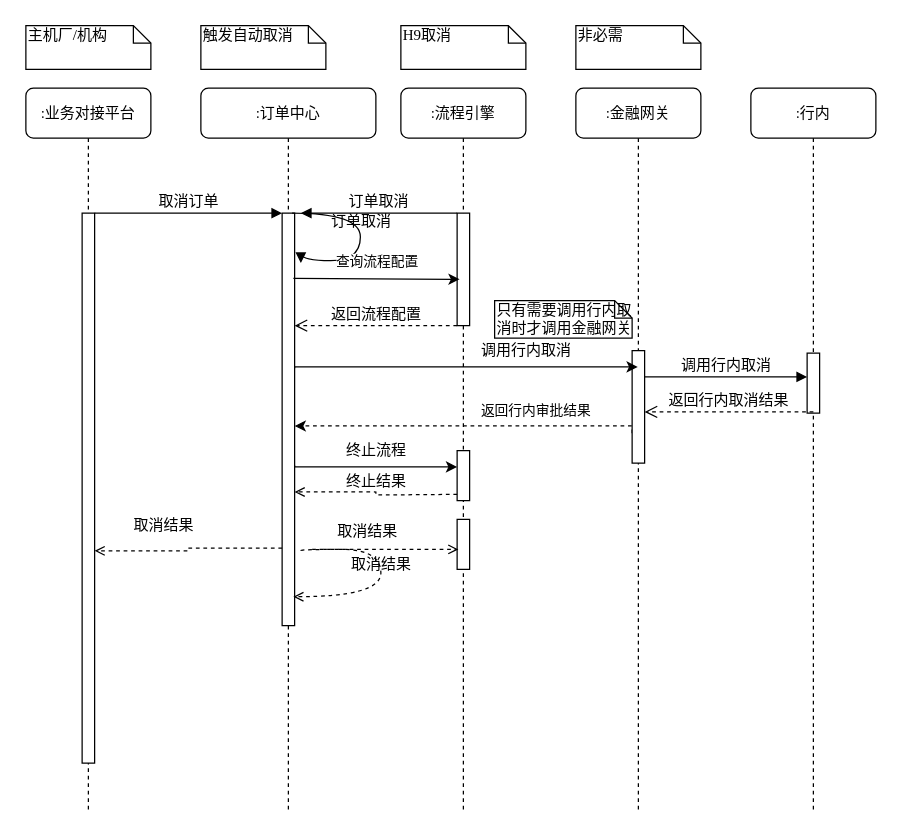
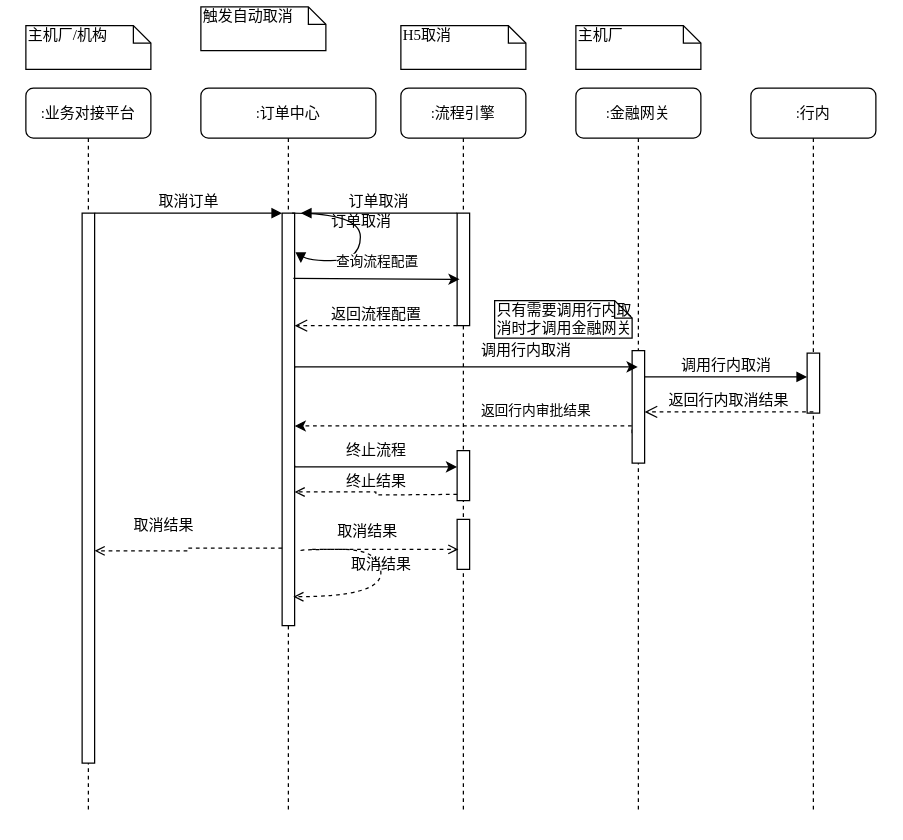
  <mxCell id="0" />
  <mxCell id="1" parent="0" />
  <mxCell id="2" value=":订单中心" style="shape=umlLifeline;perimeter=lifelinePerimeter;whiteSpace=wrap;html=1;container=1;collapsible=0;recursiveResize=0;outlineConnect=0;rounded=1;shadow=0;comic=0;labelBackgroundColor=none;strokeWidth=1;fontFamily=Verdana;fontSize=12;align=center;" parent="1" vertex="1"><mxGeometry x="160" y="70" width="140" height="580" as="geometry" /></mxCell>
  <mxCell id="3" value="" style="html=1;points=[];perimeter=orthogonalPerimeter;rounded=0;shadow=0;comic=0;labelBackgroundColor=none;strokeWidth=1;fontFamily=Verdana;fontSize=12;align=center;" parent="2" vertex="1"><mxGeometry x="65" y="100" width="10" height="330" as="geometry" /></mxCell>
  <mxCell id="4" value="取消结果" style="text;html=1;align=center;verticalAlign=middle;resizable=0;points=[];autosize=1;strokeColor=none;fillColor=none;" vertex="1" parent="2"><mxGeometry x="98" y="340" width="70" height="30" as="geometry" /></mxCell>
  <mxCell id="5" value=":流程引擎" style="shape=umlLifeline;perimeter=lifelinePerimeter;whiteSpace=wrap;html=1;container=1;collapsible=0;recursiveResize=0;outlineConnect=0;rounded=1;shadow=0;comic=0;labelBackgroundColor=none;strokeWidth=1;fontFamily=Verdana;fontSize=12;align=center;" parent="1" vertex="1"><mxGeometry x="320" y="70" width="100" height="580" as="geometry" /></mxCell>
  <mxCell id="6" value="" style="html=1;points=[];perimeter=orthogonalPerimeter;rounded=0;shadow=0;comic=0;labelBackgroundColor=none;strokeWidth=1;fontFamily=Verdana;fontSize=12;align=center;" parent="5" vertex="1"><mxGeometry x="45" y="100" width="10" height="90" as="geometry" /></mxCell>
  <mxCell id="7" value="" style="html=1;points=[];perimeter=orthogonalPerimeter;rounded=0;shadow=0;comic=0;labelBackgroundColor=none;strokeWidth=1;fontFamily=Verdana;fontSize=12;align=center;" vertex="1" parent="5"><mxGeometry x="45" y="290" width="10" height="40" as="geometry" /></mxCell>
  <mxCell id="8" value="" style="html=1;points=[];perimeter=orthogonalPerimeter;rounded=0;shadow=0;comic=0;labelBackgroundColor=none;strokeWidth=1;fontFamily=Verdana;fontSize=12;align=center;" vertex="1" parent="5"><mxGeometry x="45" y="345" width="10" height="40" as="geometry" /></mxCell>
  <mxCell id="9" value=":金融网关" style="shape=umlLifeline;perimeter=lifelinePerimeter;whiteSpace=wrap;html=1;container=1;collapsible=0;recursiveResize=0;outlineConnect=0;rounded=1;shadow=0;comic=0;labelBackgroundColor=none;strokeWidth=1;fontFamily=Verdana;fontSize=12;align=center;" parent="1" vertex="1"><mxGeometry x="460" y="70" width="100" height="580" as="geometry" /></mxCell>
  <mxCell id="10" value="只有需要调用行内取消时才调用金融网关" style="shape=note;whiteSpace=wrap;html=1;size=14;verticalAlign=top;align=left;spacingTop=-6;rounded=0;shadow=0;comic=0;labelBackgroundColor=none;strokeWidth=1;fontFamily=Verdana;fontSize=12" vertex="1" parent="9"><mxGeometry x="-65" y="170" width="110" height="30" as="geometry" /></mxCell>
  <mxCell id="11" value=":行内" style="shape=umlLifeline;perimeter=lifelinePerimeter;whiteSpace=wrap;html=1;container=1;collapsible=0;recursiveResize=0;outlineConnect=0;rounded=1;shadow=0;comic=0;labelBackgroundColor=none;strokeWidth=1;fontFamily=Verdana;fontSize=12;align=center;" parent="1" vertex="1"><mxGeometry x="600" y="70" width="100" height="580" as="geometry" /></mxCell>
  <mxCell id="12" value=":业务对接平台" style="shape=umlLifeline;perimeter=lifelinePerimeter;whiteSpace=wrap;html=1;container=1;collapsible=0;recursiveResize=0;outlineConnect=0;rounded=1;shadow=0;comic=0;labelBackgroundColor=none;strokeWidth=1;fontFamily=Verdana;fontSize=12;align=center;" parent="1" vertex="1"><mxGeometry x="20" y="70" width="100" height="580" as="geometry" /></mxCell>
  <mxCell id="13" value="" style="html=1;points=[];perimeter=orthogonalPerimeter;rounded=0;shadow=0;comic=0;labelBackgroundColor=none;strokeWidth=1;fontFamily=Verdana;fontSize=12;align=center;" parent="12" vertex="1"><mxGeometry x="45" y="100" width="10" height="440" as="geometry" /></mxCell>
  <mxCell id="14" value="" style="edgeStyle=orthogonalEdgeStyle;rounded=0;orthogonalLoop=1;jettySize=auto;html=1;entryX=0.536;entryY=0.466;entryDx=0;entryDy=0;entryPerimeter=0;dashed=1;" edge="1" parent="1" target="2"><mxGeometry relative="1" as="geometry"><mxPoint x="505" y="346.02" as="sourcePoint" /><mxPoint x="241" y="346.02" as="targetPoint" /><Array as="points"><mxPoint x="505" y="340" /></Array></mxGeometry></mxCell>
  <mxCell id="15" value="返回行内审批结果" style="edgeLabel;html=1;align=center;verticalAlign=middle;resizable=0;points=[];" vertex="1" connectable="0" parent="14"><mxGeometry x="-0.295" y="-3" relative="1" as="geometry"><mxPoint x="14" y="-10" as="offset" /></mxGeometry></mxCell>
  <mxCell id="16" value="" style="html=1;points=[];perimeter=orthogonalPerimeter;rounded=0;shadow=0;comic=0;labelBackgroundColor=none;strokeWidth=1;fontFamily=Verdana;fontSize=12;align=center;" parent="1" vertex="1"><mxGeometry x="505" y="280" width="10" height="90" as="geometry" /></mxCell>
  <mxCell id="17" value="订单取消" style="html=1;verticalAlign=bottom;endArrow=block;labelBackgroundColor=none;fontFamily=Verdana;fontSize=12;edgeStyle=elbowEdgeStyle;elbow=vertical;" parent="1" edge="1"><mxGeometry relative="1" as="geometry"><mxPoint x="365" y="170" as="sourcePoint" /><Array as="points"><mxPoint x="360" y="170" /></Array><mxPoint x="240" y="170" as="targetPoint" /></mxGeometry></mxCell>
  <mxCell id="18" value="" style="html=1;points=[];perimeter=orthogonalPerimeter;rounded=0;shadow=0;comic=0;labelBackgroundColor=none;strokeWidth=1;fontFamily=Verdana;fontSize=12;align=center;" parent="1" vertex="1"><mxGeometry x="645" y="282" width="10" height="48" as="geometry" /></mxCell>
  <mxCell id="19" value="调用行内取消" style="html=1;verticalAlign=bottom;endArrow=block;entryX=0;entryY=0;labelBackgroundColor=none;fontFamily=Verdana;fontSize=12;edgeStyle=elbowEdgeStyle;elbow=vertical;" parent="1" edge="1"><mxGeometry relative="1" as="geometry"><mxPoint x="515" y="301" as="sourcePoint" /><mxPoint x="645" y="301" as="targetPoint" /><Array as="points"><mxPoint x="570" y="301" /></Array></mxGeometry></mxCell>
  <mxCell id="20" value="返回行内取消结果" style="html=1;verticalAlign=bottom;endArrow=open;dashed=1;endSize=8;labelBackgroundColor=none;fontFamily=Verdana;fontSize=12;edgeStyle=elbowEdgeStyle;elbow=vertical;" parent="1" edge="1"><mxGeometry relative="1" as="geometry"><mxPoint x="515" y="329" as="targetPoint" /><Array as="points"><mxPoint x="590" y="329" /><mxPoint x="620" y="329" /></Array><mxPoint x="650" y="329" as="sourcePoint" /></mxGeometry></mxCell>
  <mxCell id="21" value="取消订单" style="html=1;verticalAlign=bottom;endArrow=block;entryX=0;entryY=0;labelBackgroundColor=none;fontFamily=Verdana;fontSize=12;edgeStyle=elbowEdgeStyle;elbow=vertical;" parent="1" source="13" target="3" edge="1"><mxGeometry relative="1" as="geometry"><mxPoint x="140" y="180" as="sourcePoint" /></mxGeometry></mxCell>
  <mxCell id="22" value="主机厂/机构" style="shape=note;whiteSpace=wrap;html=1;size=14;verticalAlign=top;align=left;spacingTop=-6;rounded=0;shadow=0;comic=0;labelBackgroundColor=none;strokeWidth=1;fontFamily=Verdana;fontSize=12" parent="1" vertex="1"><mxGeometry x="20" y="20" width="100" height="35" as="geometry" /></mxCell>
- <mxCell id="23" value="触发自动取消" style="shape=note;whiteSpace=wrap;html=1;size=14;verticalAlign=top;align=left;spacingTop=-6;rounded=0;shadow=0;comic=0;labelBackgroundColor=none;strokeWidth=1;fontFamily=Verdana;fontSize=12" parent="1" vertex="1"><mxGeometry x="160" y="20" width="100" height="35" as="geometry" /></mxCell>
- <mxCell id="24" value="H9取消" style="shape=note;whiteSpace=wrap;html=1;size=14;verticalAlign=top;align=left;spacingTop=-6;rounded=0;shadow=0;comic=0;labelBackgroundColor=none;strokeWidth=1;fontFamily=Verdana;fontSize=12" parent="1" vertex="1"><mxGeometry x="320" y="20" width="100" height="35" as="geometry" /></mxCell>
- <mxCell id="25" value="非必需" style="shape=note;whiteSpace=wrap;html=1;size=14;verticalAlign=top;align=left;spacingTop=-6;rounded=0;shadow=0;comic=0;labelBackgroundColor=none;strokeWidth=1;fontFamily=Verdana;fontSize=12" parent="1" vertex="1"><mxGeometry x="460" y="20" width="100" height="35" as="geometry" /></mxCell>
+ <mxCell id="23" value="触发自动取消" style="shape=note;whiteSpace=wrap;html=1;size=14;verticalAlign=top;align=left;spacingTop=-6;rounded=0;shadow=0;comic=0;labelBackgroundColor=none;strokeWidth=1;fontFamily=Verdana;fontSize=12" parent="1" vertex="1"><mxGeometry x="160" y="5" width="100" height="35" as="geometry" /></mxCell>
+ <mxCell id="24" value="H5取消" style="shape=note;whiteSpace=wrap;html=1;size=14;verticalAlign=top;align=left;spacingTop=-6;rounded=0;shadow=0;comic=0;labelBackgroundColor=none;strokeWidth=1;fontFamily=Verdana;fontSize=12" parent="1" vertex="1"><mxGeometry x="320" y="20" width="100" height="35" as="geometry" /></mxCell>
+ <mxCell id="25" value="主机厂" style="shape=note;whiteSpace=wrap;html=1;size=14;verticalAlign=top;align=left;spacingTop=-6;rounded=0;shadow=0;comic=0;labelBackgroundColor=none;strokeWidth=1;fontFamily=Verdana;fontSize=12" parent="1" vertex="1"><mxGeometry x="460" y="20" width="100" height="35" as="geometry" /></mxCell>
  <mxCell id="26" value="订单取消" style="html=1;verticalAlign=bottom;endArrow=block;labelBackgroundColor=none;fontFamily=Verdana;fontSize=12;elbow=vertical;edgeStyle=orthogonalEdgeStyle;curved=1;exitX=1.038;exitY=0.345;exitPerimeter=0;" edge="1" parent="1"><mxGeometry relative="1" as="geometry"><mxPoint x="233" y="170.08" as="sourcePoint" /><mxPoint x="240" y="210" as="targetPoint" /><Array as="points"><mxPoint x="287.62" y="169.98" /><mxPoint x="287.62" y="207.98" /></Array></mxGeometry></mxCell>
  <mxCell id="27" value="" style="endArrow=classic;html=1;rounded=0;entryX=0.2;entryY=0.268;entryDx=0;entryDy=0;entryPerimeter=0;exitX=0.9;exitY=0.158;exitDx=0;exitDy=0;exitPerimeter=0;" edge="1" parent="1" source="3"><mxGeometry relative="1" as="geometry"><mxPoint x="240" y="223" as="sourcePoint" /><mxPoint x="367" y="222.96" as="targetPoint" /></mxGeometry></mxCell>
  <mxCell id="28" value="查询流程配置" style="edgeLabel;resizable=0;html=1;align=center;verticalAlign=middle;" connectable="0" vertex="1" parent="27"><mxGeometry relative="1" as="geometry"><mxPoint y="-14" as="offset" /></mxGeometry></mxCell>
  <mxCell id="29" value="返回流程配置" style="html=1;verticalAlign=bottom;endArrow=open;dashed=1;endSize=8;labelBackgroundColor=none;fontFamily=Verdana;fontSize=12;edgeStyle=elbowEdgeStyle;elbow=vertical;entryX=1;entryY=0.273;entryDx=0;entryDy=0;entryPerimeter=0;" edge="1" parent="1" target="3"><mxGeometry relative="1" as="geometry"><mxPoint x="250" y="260" as="targetPoint" /><Array as="points"><mxPoint x="310" y="260" /><mxPoint x="340" y="260" /></Array><mxPoint x="365" y="260" as="sourcePoint" /></mxGeometry></mxCell>
  <mxCell id="30" value="" style="edgeStyle=orthogonalEdgeStyle;rounded=0;orthogonalLoop=1;jettySize=auto;html=1;exitX=1;exitY=0.376;exitDx=0;exitDy=0;exitPerimeter=0;" edge="1" parent="1" source="3"><mxGeometry relative="1" as="geometry"><mxPoint x="250" y="293" as="sourcePoint" /><mxPoint x="509.5" y="293" as="targetPoint" /><Array as="points"><mxPoint x="235" y="293" /></Array></mxGeometry></mxCell>
  <mxCell id="31" value="调用行内取消" style="text;html=1;align=center;verticalAlign=middle;resizable=0;points=[];autosize=1;strokeColor=none;fillColor=none;" vertex="1" parent="1"><mxGeometry x="370" y="265" width="100" height="30" as="geometry" /></mxCell>
  <mxCell id="32" value="" style="edgeStyle=orthogonalEdgeStyle;rounded=0;orthogonalLoop=1;jettySize=auto;html=1;exitX=1;exitY=0.612;exitDx=0;exitDy=0;exitPerimeter=0;" edge="1" parent="1" source="3"><mxGeometry relative="1" as="geometry"><mxPoint x="250" y="373" as="sourcePoint" /><mxPoint x="365" y="373" as="targetPoint" /><Array as="points"><mxPoint x="235" y="373" /></Array></mxGeometry></mxCell>
  <mxCell id="33" value="终止流程" style="text;html=1;align=center;verticalAlign=middle;resizable=0;points=[];autosize=1;strokeColor=none;fillColor=none;" vertex="1" parent="1"><mxGeometry x="265" y="345" width="70" height="30" as="geometry" /></mxCell>
  <mxCell id="34" value="" style="edgeStyle=orthogonalEdgeStyle;rounded=0;orthogonalLoop=1;jettySize=auto;html=1;entryX=1;entryY=0.676;entryDx=0;entryDy=0;entryPerimeter=0;dashed=1;endArrow=open;endFill=0;" edge="1" parent="1" target="3"><mxGeometry relative="1" as="geometry"><mxPoint x="365" y="395" as="sourcePoint" /><mxPoint x="249" y="395" as="targetPoint" /></mxGeometry></mxCell>
  <mxCell id="35" value="终止结果" style="text;html=1;align=center;verticalAlign=middle;resizable=0;points=[];autosize=1;strokeColor=none;fillColor=none;" vertex="1" parent="1"><mxGeometry x="265" y="370" width="70" height="30" as="geometry" /></mxCell>
  <mxCell id="36" value="取消结果" style="text;html=1;align=center;verticalAlign=middle;resizable=0;points=[];autosize=1;strokeColor=none;fillColor=none;" vertex="1" parent="1"><mxGeometry x="95" y="405" width="70" height="30" as="geometry" /></mxCell>
  <mxCell id="37" value="" style="rounded=0;orthogonalLoop=1;jettySize=auto;html=1;dashed=1;endArrow=open;endFill=0;" edge="1" parent="1"><mxGeometry relative="1" as="geometry"><mxPoint x="249" y="439" as="sourcePoint" /><mxPoint x="366" y="439" as="targetPoint" /></mxGeometry></mxCell>
  <mxCell id="38" value="取消结果" style="html=1;verticalAlign=bottom;endArrow=open;labelBackgroundColor=none;fontFamily=Verdana;fontSize=12;elbow=vertical;edgeStyle=orthogonalEdgeStyle;curved=1;entryX=0.9;entryY=0.93;entryDx=0;entryDy=0;entryPerimeter=0;dashed=1;endFill=0;" edge="1" parent="1" target="3"><mxGeometry relative="1" as="geometry"><mxPoint x="240" y="440" as="sourcePoint" /><mxPoint x="266" y="477" as="targetPoint" /><Array as="points"><mxPoint x="304" y="439" /><mxPoint x="304" y="477" /></Array></mxGeometry></mxCell>
  <mxCell id="39" value="" style="edgeStyle=orthogonalEdgeStyle;rounded=0;orthogonalLoop=1;jettySize=auto;html=1;dashed=1;entryX=1;entryY=0.614;entryDx=0;entryDy=0;entryPerimeter=0;endArrow=open;endFill=0;exitX=0;exitY=0.812;exitDx=0;exitDy=0;exitPerimeter=0;" edge="1" parent="1" source="3" target="13"><mxGeometry relative="1" as="geometry"><mxPoint x="210" y="440" as="sourcePoint" /><mxPoint x="69.5" y="485" as="targetPoint" /><Array as="points" /></mxGeometry></mxCell>
